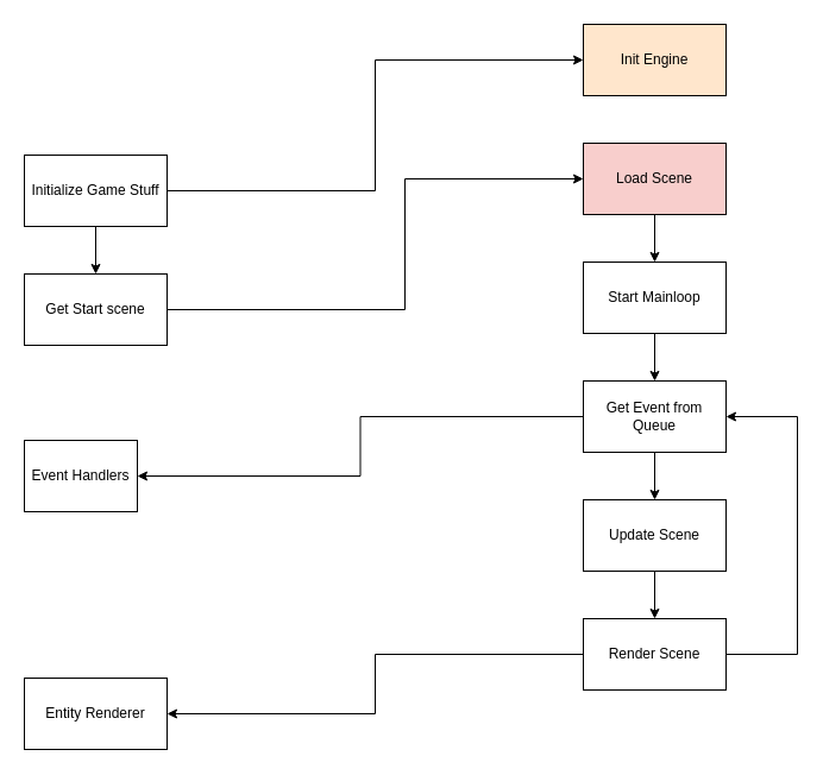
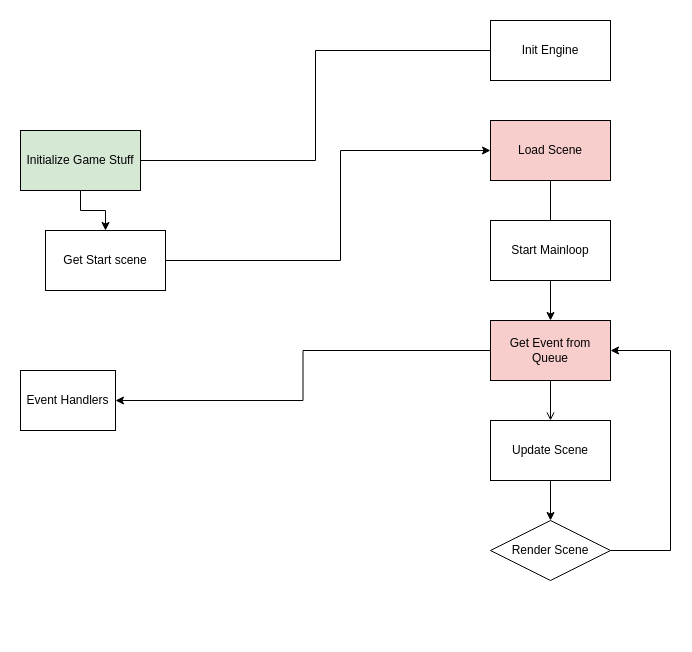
  <mxCell id="0" />
  <mxCell id="1" parent="0" />
- <mxCell id="2" style="edgeStyle=orthogonalEdgeStyle;rounded=0;orthogonalLoop=1;jettySize=auto;html=1;entryX=0;entryY=0.5;entryDx=0;entryDy=0;" edge="1" parent="1" source="4" target="5"><mxGeometry relative="1" as="geometry" /></mxCell>
+ <mxCell id="2" style="edgeStyle=orthogonalEdgeStyle;rounded=0;orthogonalLoop=1;jettySize=auto;html=1;entryX=0;entryY=0.5;entryDx=0;entryDy=0;endArrow=none;" edge="1" parent="1" source="4" target="5"><mxGeometry relative="1" as="geometry" /></mxCell>
  <mxCell id="3" value="" style="edgeStyle=orthogonalEdgeStyle;rounded=0;orthogonalLoop=1;jettySize=auto;html=1;" edge="1" parent="1" source="4" target="7"><mxGeometry relative="1" as="geometry" /></mxCell>
- <mxCell id="4" value="Initialize Game Stuff" style="rounded=0;whiteSpace=wrap;html=1;" vertex="1" parent="1"><mxGeometry x="20" y="130" width="120" height="60" as="geometry" /></mxCell>
- <mxCell id="5" value="Init Engine" style="rounded=0;whiteSpace=wrap;html=1;fillColor=#ffe6cc;" vertex="1" parent="1"><mxGeometry x="490" y="20" width="120" height="60" as="geometry" /></mxCell>
+ <mxCell id="4" value="Initialize Game Stuff" style="rounded=0;whiteSpace=wrap;html=1;fillColor=#d5e8d4;" vertex="1" parent="1"><mxGeometry x="20" y="130" width="120" height="60" as="geometry" /></mxCell>
+ <mxCell id="5" value="Init Engine" style="rounded=0;whiteSpace=wrap;html=1;" vertex="1" parent="1"><mxGeometry x="490" y="20" width="120" height="60" as="geometry" /></mxCell>
  <mxCell id="6" style="edgeStyle=orthogonalEdgeStyle;rounded=0;orthogonalLoop=1;jettySize=auto;html=1;entryX=0;entryY=0.5;entryDx=0;entryDy=0;" edge="1" parent="1" source="7" target="9"><mxGeometry relative="1" as="geometry"><Array as="points"><mxPoint x="340" y="260" /><mxPoint x="340" y="150" /></Array></mxGeometry></mxCell>
- <mxCell id="7" value="Get Start scene" style="rounded=0;whiteSpace=wrap;html=1;" vertex="1" parent="1"><mxGeometry x="20" y="230" width="120" height="60" as="geometry" /></mxCell>
- <mxCell id="8" value="" style="edgeStyle=orthogonalEdgeStyle;rounded=0;orthogonalLoop=1;jettySize=auto;html=1;" edge="1" parent="1" source="9" target="11"><mxGeometry relative="1" as="geometry" /></mxCell>
+ <mxCell id="7" value="Get Start scene" style="rounded=0;whiteSpace=wrap;html=1;" vertex="1" parent="1"><mxGeometry x="45" y="230" width="120" height="60" as="geometry" /></mxCell>
+ <mxCell id="8" value="" style="edgeStyle=orthogonalEdgeStyle;rounded=0;orthogonalLoop=1;jettySize=auto;html=1;endArrow=none;" edge="1" parent="1" source="9" target="11"><mxGeometry relative="1" as="geometry" /></mxCell>
  <mxCell id="9" value="&lt;div&gt;Load Scene&lt;/div&gt;" style="rounded=0;whiteSpace=wrap;html=1;fillColor=#f8cecc;" vertex="1" parent="1"><mxGeometry x="490" y="120" width="120" height="60" as="geometry" /></mxCell>
  <mxCell id="10" value="" style="edgeStyle=orthogonalEdgeStyle;rounded=0;orthogonalLoop=1;jettySize=auto;html=1;" edge="1" parent="1" source="11" target="14"><mxGeometry relative="1" as="geometry" /></mxCell>
  <mxCell id="11" value="Start Mainloop" style="rounded=0;whiteSpace=wrap;html=1;" vertex="1" parent="1"><mxGeometry x="490" y="220" width="120" height="60" as="geometry" /></mxCell>
  <mxCell id="12" style="edgeStyle=orthogonalEdgeStyle;rounded=0;orthogonalLoop=1;jettySize=auto;html=1;entryX=1;entryY=0.5;entryDx=0;entryDy=0;" edge="1" parent="1" source="14" target="15"><mxGeometry relative="1" as="geometry" /></mxCell>
- <mxCell id="13" value="" style="edgeStyle=orthogonalEdgeStyle;rounded=0;orthogonalLoop=1;jettySize=auto;html=1;" edge="1" parent="1" source="14" target="17"><mxGeometry relative="1" as="geometry" /></mxCell>
- <mxCell id="14" value="Get Event from Queue" style="rounded=0;whiteSpace=wrap;html=1;" vertex="1" parent="1"><mxGeometry x="490" y="320" width="120" height="60" as="geometry" /></mxCell>
+ <mxCell id="13" value="" style="edgeStyle=orthogonalEdgeStyle;rounded=0;orthogonalLoop=1;jettySize=auto;html=1;endArrow=open;" edge="1" parent="1" source="14" target="17"><mxGeometry relative="1" as="geometry" /></mxCell>
+ <mxCell id="14" value="Get Event from Queue" style="rounded=0;whiteSpace=wrap;html=1;fillColor=#f8cecc;" vertex="1" parent="1"><mxGeometry x="490" y="320" width="120" height="60" as="geometry" /></mxCell>
  <mxCell id="15" value="Event Handlers" style="rounded=0;whiteSpace=wrap;html=1;" vertex="1" parent="1"><mxGeometry x="20" y="370" width="95" height="60" as="geometry" /></mxCell>
  <mxCell id="16" value="" style="edgeStyle=orthogonalEdgeStyle;rounded=0;orthogonalLoop=1;jettySize=auto;html=1;" edge="1" parent="1" source="17" target="20"><mxGeometry relative="1" as="geometry" /></mxCell>
  <mxCell id="17" value="Update Scene" style="rounded=0;whiteSpace=wrap;html=1;" vertex="1" parent="1"><mxGeometry x="490" y="420" width="120" height="60" as="geometry" /></mxCell>
- <mxCell id="18" style="edgeStyle=orthogonalEdgeStyle;rounded=0;orthogonalLoop=1;jettySize=auto;html=1;entryX=1;entryY=0.5;entryDx=0;entryDy=0;" edge="1" parent="1" source="20" target="21"><mxGeometry relative="1" as="geometry" /></mxCell>
  <mxCell id="19" style="edgeStyle=orthogonalEdgeStyle;rounded=0;orthogonalLoop=1;jettySize=auto;html=1;entryX=1;entryY=0.5;entryDx=0;entryDy=0;exitX=1;exitY=0.5;exitDx=0;exitDy=0;" edge="1" parent="1" source="20" target="14"><mxGeometry relative="1" as="geometry"><Array as="points"><mxPoint x="670" y="550" /><mxPoint x="670" y="350" /></Array></mxGeometry></mxCell>
- <mxCell id="20" value="Render Scene" style="rounded=0;whiteSpace=wrap;html=1;" vertex="1" parent="1"><mxGeometry x="490" y="520" width="120" height="60" as="geometry" /></mxCell>
- <mxCell id="21" value="Entity Renderer" style="rounded=0;whiteSpace=wrap;html=1;" vertex="1" parent="1"><mxGeometry x="20" y="570" width="120" height="60" as="geometry" /></mxCell>
+ <mxCell id="20" value="Render Scene" style="rhombus;whiteSpace=wrap;html=1;" vertex="1" parent="1"><mxGeometry x="490" y="520" width="120" height="60" as="geometry" /></mxCell>
